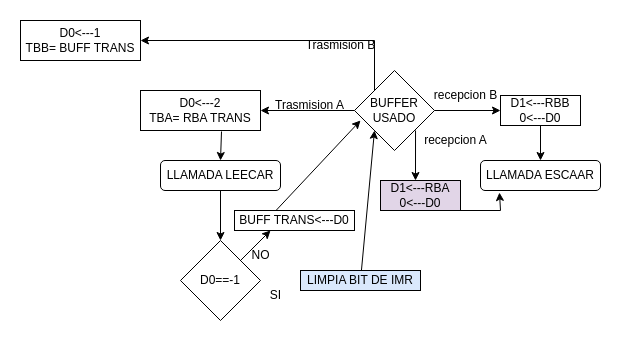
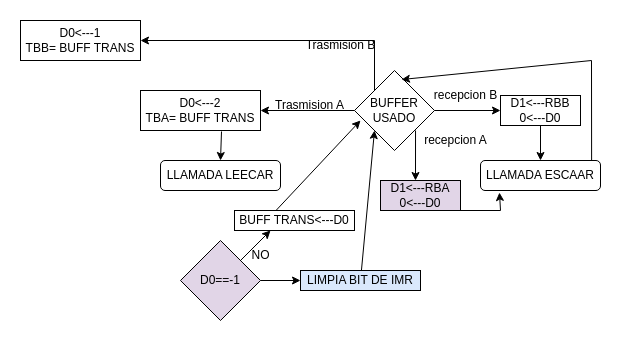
  <mxCell id="0" />
  <mxCell id="1" parent="0" />
  <mxCell id="2" value="BUFFER&lt;br&gt;USADO" style="rhombus;whiteSpace=wrap;html=1;" vertex="1" parent="1"><mxGeometry x="354" y="70" width="80" height="80" as="geometry" /></mxCell>
  <mxCell id="3" value="D1&amp;lt;---RBB&lt;br&gt;0&amp;lt;---D0" style="whiteSpace=wrap;html=1;" vertex="1" parent="1"><mxGeometry x="500" y="95" width="80" height="30" as="geometry" /></mxCell>
  <mxCell id="4" value="" style="endArrow=classic;html=1;rounded=0;exitX=1;exitY=0.5;exitDx=0;exitDy=0;entryX=0;entryY=0.5;entryDx=0;entryDy=0;" edge="1" parent="1" source="2" target="3"><mxGeometry width="50" height="50" relative="1" as="geometry"><mxPoint x="370" y="140" as="sourcePoint" /><mxPoint x="420" y="90" as="targetPoint" /></mxGeometry></mxCell>
  <mxCell id="5" value="recepcion B" style="text;html=1;align=center;verticalAlign=middle;resizable=0;points=[];autosize=1;strokeColor=none;fillColor=none;" vertex="1" parent="1"><mxGeometry x="420" y="80" width="90" height="30" as="geometry" /></mxCell>
  <mxCell id="6" value="" style="endArrow=classic;html=1;rounded=0;exitX=0.5;exitY=1;exitDx=0;exitDy=0;" edge="1" parent="1" source="3"><mxGeometry width="50" height="50" relative="1" as="geometry"><mxPoint x="370" y="140" as="sourcePoint" /><mxPoint x="540" y="160" as="targetPoint" /></mxGeometry></mxCell>
  <mxCell id="7" value="LLAMADA ESCAAR" style="rounded=1;whiteSpace=wrap;html=1;" vertex="1" parent="1"><mxGeometry x="480" y="160" width="120" height="30" as="geometry" /></mxCell>
  <mxCell id="8" value="" style="endArrow=classic;html=1;rounded=0;exitX=0.763;exitY=0.75;exitDx=0;exitDy=0;exitPerimeter=0;" edge="1" parent="1" source="2"><mxGeometry width="50" height="50" relative="1" as="geometry"><mxPoint x="410" y="125" as="sourcePoint" /><mxPoint x="415" y="180" as="targetPoint" /></mxGeometry></mxCell>
  <mxCell id="9" value="recepcion A" style="text;html=1;align=center;verticalAlign=middle;resizable=0;points=[];autosize=1;strokeColor=none;fillColor=none;" vertex="1" parent="1"><mxGeometry x="410" y="125" width="90" height="30" as="geometry" /></mxCell>
  <mxCell id="10" value="D1&amp;lt;---RBA&lt;br&gt;0&amp;lt;---D0" style="whiteSpace=wrap;html=1;fillColor=#e1d5e7;" vertex="1" parent="1"><mxGeometry x="380" y="180" width="80" height="30" as="geometry" /></mxCell>
  <mxCell id="11" value="" style="endArrow=classic;html=1;rounded=0;entryX=0.158;entryY=1.067;entryDx=0;entryDy=0;entryPerimeter=0;" edge="1" parent="1" target="7"><mxGeometry width="50" height="50" relative="1" as="geometry"><mxPoint x="460" y="210" as="sourcePoint" /><mxPoint x="500" y="200" as="targetPoint" /><Array as="points"><mxPoint x="500" y="210" /></Array></mxGeometry></mxCell>
+ <mxCell id="12" value="" style="endArrow=classic;html=1;rounded=0;exitX=0.926;exitY=0.002;exitDx=0;exitDy=0;entryX=0.588;entryY=0.113;entryDx=0;entryDy=0;entryPerimeter=0;exitPerimeter=0;" edge="1" parent="1" source="7" target="2"><mxGeometry width="50" height="50" relative="1" as="geometry"><mxPoint x="370" y="140" as="sourcePoint" /><mxPoint x="600" y="0" as="targetPoint" /><Array as="points"><mxPoint x="591" y="60" /></Array></mxGeometry></mxCell>
  <mxCell id="13" value="" style="endArrow=classic;html=1;rounded=0;exitX=0;exitY=0.5;exitDx=0;exitDy=0;" edge="1" parent="1" source="2"><mxGeometry width="50" height="50" relative="1" as="geometry"><mxPoint x="370" y="140" as="sourcePoint" /><mxPoint x="260" y="110" as="targetPoint" /></mxGeometry></mxCell>
  <mxCell id="14" value="Trasmision A" style="text;html=1;align=center;verticalAlign=middle;resizable=0;points=[];autosize=1;strokeColor=none;fillColor=none;" vertex="1" parent="1"><mxGeometry x="264" y="90" width="90" height="30" as="geometry" /></mxCell>
- <mxCell id="15" value="&lt;span style=&quot;&quot;&gt;D0&amp;lt;---2&lt;/span&gt;&lt;br style=&quot;&quot;&gt;&lt;span style=&quot;&quot;&gt;TBA= RBA TRANS&lt;/span&gt;" style="rounded=0;whiteSpace=wrap;html=1;" vertex="1" parent="1"><mxGeometry x="140" y="90" width="120" height="40" as="geometry" /></mxCell>
+ <mxCell id="15" value="&lt;span style=&quot;&quot;&gt;D0&amp;lt;---2&lt;/span&gt;&lt;br style=&quot;&quot;&gt;&lt;span style=&quot;&quot;&gt;TBA= BUFF TRANS&lt;/span&gt;" style="rounded=0;whiteSpace=wrap;html=1;" vertex="1" parent="1"><mxGeometry x="140" y="90" width="120" height="40" as="geometry" /></mxCell>
  <mxCell id="16" value="" style="endArrow=classic;html=1;rounded=0;exitX=0.675;exitY=1.025;exitDx=0;exitDy=0;exitPerimeter=0;" edge="1" parent="1" source="15"><mxGeometry width="50" height="50" relative="1" as="geometry"><mxPoint x="370" y="130" as="sourcePoint" /><mxPoint x="220" y="160" as="targetPoint" /></mxGeometry></mxCell>
  <mxCell id="17" value="LLAMADA LEECAR" style="rounded=1;whiteSpace=wrap;html=1;" vertex="1" parent="1"><mxGeometry x="160" y="160" width="120" height="30" as="geometry" /></mxCell>
  <mxCell id="18" value="" style="endArrow=classic;html=1;rounded=0;exitX=0;exitY=0;exitDx=0;exitDy=0;" edge="1" parent="1" source="2"><mxGeometry width="50" height="50" relative="1" as="geometry"><mxPoint x="370" y="130" as="sourcePoint" /><mxPoint x="140" y="40" as="targetPoint" /><Array as="points"><mxPoint x="374" y="40" /></Array></mxGeometry></mxCell>
  <mxCell id="19" value="Trasmision B" style="text;html=1;align=center;verticalAlign=middle;resizable=0;points=[];autosize=1;strokeColor=none;fillColor=none;" vertex="1" parent="1"><mxGeometry x="295" y="30" width="90" height="30" as="geometry" /></mxCell>
  <mxCell id="20" value="&lt;span style=&quot;&quot;&gt;D0&amp;lt;---1&lt;/span&gt;&lt;br style=&quot;&quot;&gt;&lt;span style=&quot;&quot;&gt;TBB= BUFF TRANS&lt;/span&gt;" style="rounded=0;whiteSpace=wrap;html=1;" vertex="1" parent="1"><mxGeometry x="20" y="20" width="120" height="40" as="geometry" /></mxCell>
- <mxCell id="21" value="D0==-1" style="rhombus;whiteSpace=wrap;html=1;" vertex="1" parent="1"><mxGeometry x="180" y="240" width="80" height="80" as="geometry" /></mxCell>
- <mxCell id="22" value="" style="endArrow=classic;html=1;rounded=0;exitX=0.5;exitY=1;exitDx=0;exitDy=0;entryX=0.5;entryY=0;entryDx=0;entryDy=0;" edge="1" parent="1" source="17" target="21"><mxGeometry width="50" height="50" relative="1" as="geometry"><mxPoint x="340" y="160" as="sourcePoint" /><mxPoint x="390" y="110" as="targetPoint" /></mxGeometry></mxCell>
+ <mxCell id="21" value="D0==-1" style="rhombus;whiteSpace=wrap;html=1;fillColor=#e1d5e7;" vertex="1" parent="1"><mxGeometry x="180" y="240" width="80" height="80" as="geometry" /></mxCell>
  <mxCell id="23" value="" style="endArrow=classic;html=1;rounded=0;exitX=1;exitY=0;exitDx=0;exitDy=0;" edge="1" parent="1" source="21"><mxGeometry width="50" height="50" relative="1" as="geometry"><mxPoint x="340" y="160" as="sourcePoint" /><mxPoint x="270" y="230" as="targetPoint" /></mxGeometry></mxCell>
  <mxCell id="24" value="BUFF TRANS&amp;lt;---D0" style="rounded=0;whiteSpace=wrap;html=1;" vertex="1" parent="1"><mxGeometry x="234" y="210" width="120" height="20" as="geometry" /></mxCell>
  <mxCell id="25" value="" style="endArrow=classic;html=1;rounded=0;exitX=0.349;exitY=-0.021;exitDx=0;exitDy=0;exitPerimeter=0;" edge="1" parent="1" source="24"><mxGeometry width="50" height="50" relative="1" as="geometry"><mxPoint x="340" y="160" as="sourcePoint" /><mxPoint x="360" y="120" as="targetPoint" /></mxGeometry></mxCell>
  <mxCell id="26" value="LIMPIA BIT DE IMR" style="rounded=0;whiteSpace=wrap;html=1;fillColor=#dae8fc;" vertex="1" parent="1"><mxGeometry x="300" y="270" width="120" height="20" as="geometry" /></mxCell>
+ <mxCell id="27" value="" style="endArrow=classic;html=1;rounded=0;exitX=1;exitY=0.5;exitDx=0;exitDy=0;entryX=0;entryY=0.5;entryDx=0;entryDy=0;" edge="1" parent="1" source="21" target="26"><mxGeometry width="50" height="50" relative="1" as="geometry"><mxPoint x="340" y="160" as="sourcePoint" /><mxPoint x="390" y="110" as="targetPoint" /></mxGeometry></mxCell>
  <mxCell id="28" value="" style="endArrow=classic;html=1;rounded=0;entryX=0;entryY=1;entryDx=0;entryDy=0;" edge="1" parent="1" source="26" target="2"><mxGeometry width="50" height="50" relative="1" as="geometry"><mxPoint x="340" y="160" as="sourcePoint" /><mxPoint x="390" y="110" as="targetPoint" /></mxGeometry></mxCell>
  <mxCell id="29" value="NO" style="text;html=1;align=center;verticalAlign=middle;resizable=0;points=[];autosize=1;strokeColor=none;fillColor=none;" vertex="1" parent="1"><mxGeometry x="240" y="240" width="40" height="30" as="geometry" /></mxCell>
- <mxCell id="30" value="SI" style="text;html=1;align=center;verticalAlign=middle;resizable=0;points=[];autosize=1;strokeColor=none;fillColor=none;" vertex="1" parent="1"><mxGeometry x="260" y="280" width="30" height="30" as="geometry" /></mxCell>
